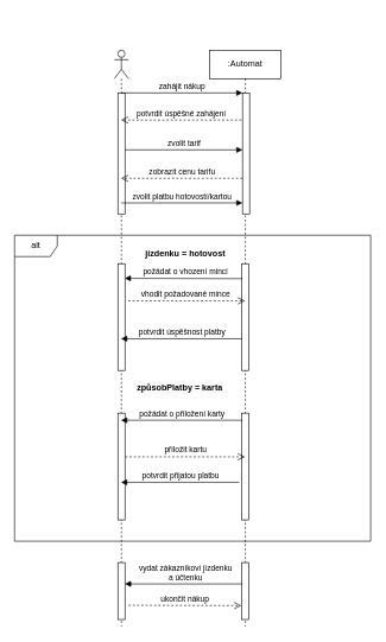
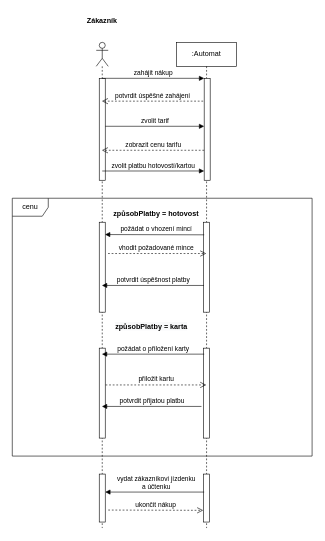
  <mxCell id="0" />
  <mxCell id="1" parent="0" />
  <mxCell id="2" value="" style="shape=umlLifeline;participant=umlActor;perimeter=lifelinePerimeter;whiteSpace=wrap;html=1;container=1;collapsible=0;recursiveResize=0;verticalAlign=top;spacingTop=36;outlineConnect=0;" vertex="1" parent="1"><mxGeometry x="160" y="70" width="20" height="810" as="geometry" /></mxCell>
  <mxCell id="3" value="" style="html=1;points=[];perimeter=orthogonalPerimeter;" vertex="1" parent="2"><mxGeometry x="5" y="60" width="10" height="170" as="geometry" /></mxCell>
  <mxCell id="4" value="" style="html=1;points=[];perimeter=orthogonalPerimeter;" vertex="1" parent="2"><mxGeometry x="5" y="300" width="10" height="150" as="geometry" /></mxCell>
  <mxCell id="5" value="" style="html=1;points=[];perimeter=orthogonalPerimeter;fillColor=default;" vertex="1" parent="2"><mxGeometry x="5" y="510" width="10" height="150" as="geometry" /></mxCell>
  <mxCell id="6" value="" style="html=1;points=[];perimeter=orthogonalPerimeter;fillColor=default;" vertex="1" parent="2"><mxGeometry x="5" y="720" width="10" height="80" as="geometry" /></mxCell>
  <mxCell id="7" value=":Automat" style="shape=umlLifeline;perimeter=lifelinePerimeter;whiteSpace=wrap;html=1;container=1;collapsible=0;recursiveResize=0;outlineConnect=0;" vertex="1" parent="1"><mxGeometry x="294" y="70" width="100" height="810" as="geometry" /></mxCell>
  <mxCell id="8" value="" style="html=1;points=[];perimeter=orthogonalPerimeter;" vertex="1" parent="7"><mxGeometry x="46" y="60" width="10" height="170" as="geometry" /></mxCell>
  <mxCell id="9" value="" style="html=1;points=[];perimeter=orthogonalPerimeter;" vertex="1" parent="7"><mxGeometry x="45" y="300" width="10" height="150" as="geometry" /></mxCell>
  <mxCell id="10" value="&lt;span style=&quot;color: rgb(0 , 0 , 0) ; font-family: &amp;#34;helvetica&amp;#34; ; font-size: 12px ; font-style: normal ; font-weight: 700 ; letter-spacing: normal ; text-align: center ; text-indent: 0px ; text-transform: none ; word-spacing: 0px ; background-color: rgb(248 , 249 , 250) ; display: inline ; float: none&quot;&gt;způsobPlatby = karta&lt;/span&gt;" style="text;whiteSpace=wrap;html=1;" vertex="1" parent="7"><mxGeometry x="-104" y="460" width="170" height="30" as="geometry" /></mxCell>
  <mxCell id="11" value="" style="html=1;points=[];perimeter=orthogonalPerimeter;fillColor=default;" vertex="1" parent="7"><mxGeometry x="45" y="510" width="10" height="150" as="geometry" /></mxCell>
  <mxCell id="12" value="" style="html=1;points=[];perimeter=orthogonalPerimeter;fillColor=default;" vertex="1" parent="7"><mxGeometry x="45" y="720" width="10" height="80" as="geometry" /></mxCell>
  <mxCell id="13" value="potvrdit úspěšné zahájení" style="html=1;verticalAlign=bottom;endArrow=open;dashed=1;endSize=8;exitX=-0.167;exitY=0.224;rounded=0;exitDx=0;exitDy=0;exitPerimeter=0;" edge="1" source="8" parent="1" target="2"><mxGeometry relative="1" as="geometry"><mxPoint x="270" y="206" as="targetPoint" /></mxGeometry></mxCell>
  <mxCell id="14" value="zahájit nákup" style="html=1;verticalAlign=bottom;endArrow=block;entryX=0;entryY=0;rounded=0;" edge="1" target="8" parent="1" source="2"><mxGeometry relative="1" as="geometry"><mxPoint x="270" y="130" as="sourcePoint" /></mxGeometry></mxCell>
+ <mxCell id="15" value="Zákazník" style="text;align=center;fontStyle=1;verticalAlign=middle;spacingLeft=3;spacingRight=3;strokeColor=none;rotatable=0;points=[[0,0.5],[1,0.5]];portConstraint=eastwest;" vertex="1" parent="1"><mxGeometry x="130" y="20" width="80" height="26" as="geometry" /></mxCell>
  <mxCell id="16" value="zvolit tarif" style="html=1;verticalAlign=bottom;endArrow=block;rounded=0;" edge="1" parent="1" source="3"><mxGeometry width="80" relative="1" as="geometry"><mxPoint x="180" y="210" as="sourcePoint" /><mxPoint x="340" y="210" as="targetPoint" /></mxGeometry></mxCell>
  <mxCell id="17" value="zobrazit cenu tarifu" style="html=1;verticalAlign=bottom;endArrow=open;dashed=1;endSize=8;rounded=0;" edge="1" parent="1" target="2"><mxGeometry relative="1" as="geometry"><mxPoint x="340" y="250" as="sourcePoint" /><mxPoint x="260" y="250" as="targetPoint" /></mxGeometry></mxCell>
  <mxCell id="18" value="zvolit platbu hotovostí/kartou" style="html=1;verticalAlign=bottom;endArrow=block;rounded=0;entryX=0;entryY=0.909;entryDx=0;entryDy=0;entryPerimeter=0;" edge="1" parent="1" target="8"><mxGeometry width="80" relative="1" as="geometry"><mxPoint x="170" y="284.58" as="sourcePoint" /><mxPoint x="250" y="284.58" as="targetPoint" /></mxGeometry></mxCell>
- <mxCell id="19" value="alt" style="shape=umlFrame;whiteSpace=wrap;html=1;fillColor=none;" vertex="1" parent="1"><mxGeometry x="20" y="330" width="500" height="430" as="geometry" /></mxCell>
- <mxCell id="20" value="jízdenku = hotovost" style="text;align=center;fontStyle=1;verticalAlign=middle;spacingLeft=3;spacingRight=3;strokeColor=none;rotatable=0;points=[[0,0.5],[1,0.5]];portConstraint=eastwest;" vertex="1" parent="1"><mxGeometry x="220" y="342" width="80" height="26" as="geometry" /></mxCell>
+ <mxCell id="19" value="cenu" style="shape=umlFrame;whiteSpace=wrap;html=1;fillColor=none;" vertex="1" parent="1"><mxGeometry x="20" y="330" width="500" height="430" as="geometry" /></mxCell>
+ <mxCell id="20" value="způsobPlatby = hotovost" style="text;align=center;fontStyle=1;verticalAlign=middle;spacingLeft=3;spacingRight=3;strokeColor=none;rotatable=0;points=[[0,0.5],[1,0.5]];portConstraint=eastwest;" vertex="1" parent="1"><mxGeometry x="220" y="342" width="80" height="26" as="geometry" /></mxCell>
  <mxCell id="21" value="požádat o vhození mincí" style="html=1;verticalAlign=bottom;endArrow=block;rounded=0;entryX=0.967;entryY=0.137;entryDx=0;entryDy=0;entryPerimeter=0;" edge="1" parent="1" target="4"><mxGeometry x="-0.032" y="-1" width="80" relative="1" as="geometry"><mxPoint x="340" y="391" as="sourcePoint" /><mxPoint x="300" y="430" as="targetPoint" /><mxPoint as="offset" /></mxGeometry></mxCell>
  <mxCell id="22" value="vhodit požadované mince" style="html=1;verticalAlign=bottom;endArrow=open;dashed=1;endSize=8;rounded=0;exitX=1.467;exitY=0.348;exitDx=0;exitDy=0;exitPerimeter=0;" edge="1" parent="1" source="4" target="7"><mxGeometry x="-0.019" relative="1" as="geometry"><mxPoint x="300" y="440" as="sourcePoint" /><mxPoint x="220" y="440" as="targetPoint" /><mxPoint as="offset" /></mxGeometry></mxCell>
  <mxCell id="23" value="potvrdit úspěšnost platby" style="html=1;verticalAlign=bottom;endArrow=block;rounded=0;exitX=0.067;exitY=0.703;exitDx=0;exitDy=0;exitPerimeter=0;" edge="1" parent="1" source="9" target="2"><mxGeometry width="80" relative="1" as="geometry"><mxPoint x="220" y="460" as="sourcePoint" /><mxPoint x="300" y="460" as="targetPoint" /></mxGeometry></mxCell>
  <mxCell id="24" value="požádat o přiložení karty" style="html=1;verticalAlign=bottom;endArrow=block;rounded=0;" edge="1" parent="1" target="2"><mxGeometry width="80" relative="1" as="geometry"><mxPoint x="340" y="590" as="sourcePoint" /><mxPoint x="340" y="600" as="targetPoint" /></mxGeometry></mxCell>
  <mxCell id="25" value="přiložit kartu" style="html=1;verticalAlign=bottom;endArrow=open;dashed=1;endSize=8;rounded=0;exitX=1.05;exitY=0.409;exitDx=0;exitDy=0;exitPerimeter=0;" edge="1" parent="1" source="5" target="7"><mxGeometry relative="1" as="geometry"><mxPoint x="180" y="520" as="sourcePoint" /><mxPoint x="100" y="520" as="targetPoint" /></mxGeometry></mxCell>
  <mxCell id="26" value="potvrdit přijatou platbu" style="html=1;verticalAlign=bottom;endArrow=block;rounded=0;exitX=-0.35;exitY=0.648;exitDx=0;exitDy=0;exitPerimeter=0;" edge="1" parent="1" source="11" target="2"><mxGeometry width="80" relative="1" as="geometry"><mxPoint x="290" y="680" as="sourcePoint" /><mxPoint x="310" y="680" as="targetPoint" /></mxGeometry></mxCell>
  <mxCell id="27" value="vydat zákazníkovi jízdenku&lt;br&gt;a účtenku" style="html=1;verticalAlign=bottom;endArrow=block;rounded=0;" edge="1" parent="1" target="6"><mxGeometry x="-0.03" width="80" relative="1" as="geometry"><mxPoint x="340" y="820" as="sourcePoint" /><mxPoint x="174" y="790" as="targetPoint" /><Array as="points" /><mxPoint as="offset" /></mxGeometry></mxCell>
  <mxCell id="28" value="ukončit nákup" style="html=1;verticalAlign=bottom;endArrow=open;dashed=1;endSize=8;rounded=0;entryX=-0.067;entryY=0.756;entryDx=0;entryDy=0;entryPerimeter=0;" edge="1" parent="1" target="12"><mxGeometry relative="1" as="geometry"><mxPoint x="180" y="850" as="sourcePoint" /><mxPoint x="340" y="829" as="targetPoint" /></mxGeometry></mxCell>
